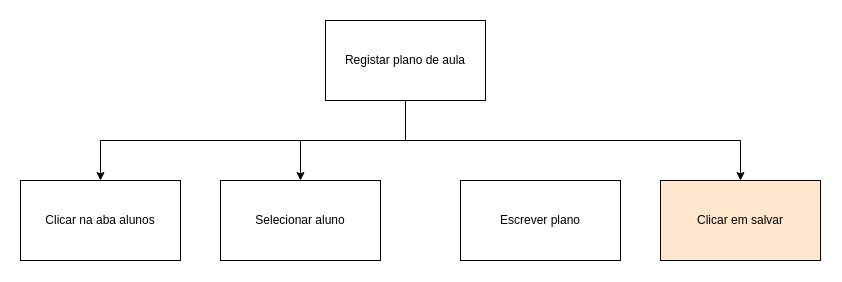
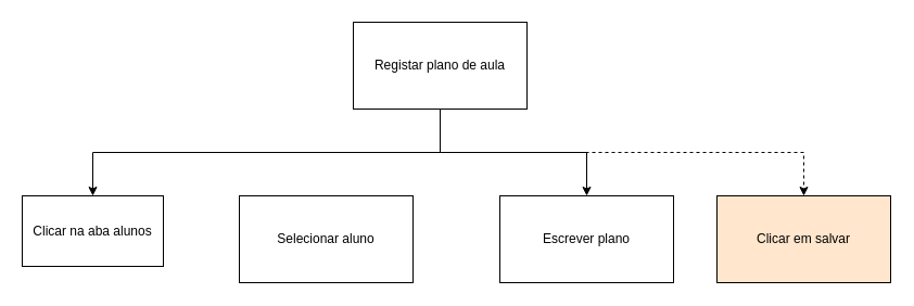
  <mxCell id="0" />
  <mxCell id="1" parent="0" />
  <mxCell id="2" style="edgeStyle=orthogonalEdgeStyle;rounded=0;orthogonalLoop=1;jettySize=auto;html=1;exitX=0.5;exitY=1;exitDx=0;exitDy=0;entryX=0.5;entryY=0;entryDx=0;entryDy=0;" edge="1" parent="1" source="6" target="7"><mxGeometry relative="1" as="geometry" /></mxCell>
- <mxCell id="3" style="edgeStyle=orthogonalEdgeStyle;rounded=0;orthogonalLoop=1;jettySize=auto;html=1;exitX=0.5;exitY=1;exitDx=0;exitDy=0;entryX=0.5;entryY=0;entryDx=0;entryDy=0;" edge="1" parent="1" source="6" target="8"><mxGeometry relative="1" as="geometry" /></mxCell>
- <mxCell id="5" style="edgeStyle=orthogonalEdgeStyle;rounded=0;orthogonalLoop=1;jettySize=auto;html=1;exitX=0.5;exitY=1;exitDx=0;exitDy=0;entryX=0.5;entryY=0;entryDx=0;entryDy=0;" edge="1" parent="1" source="6" target="10"><mxGeometry relative="1" as="geometry" /></mxCell>
+ <mxCell id="4" style="edgeStyle=orthogonalEdgeStyle;rounded=0;orthogonalLoop=1;jettySize=auto;html=1;exitX=0.5;exitY=1;exitDx=0;exitDy=0;entryX=0.5;entryY=0;entryDx=0;entryDy=0;" edge="1" parent="1" source="6" target="9"><mxGeometry relative="1" as="geometry" /></mxCell>
+ <mxCell id="5" style="edgeStyle=orthogonalEdgeStyle;rounded=0;orthogonalLoop=1;jettySize=auto;html=1;exitX=0.5;exitY=1;exitDx=0;exitDy=0;entryX=0.5;entryY=0;entryDx=0;entryDy=0;dashed=1;" edge="1" parent="1" source="6" target="10"><mxGeometry relative="1" as="geometry" /></mxCell>
  <mxCell id="6" value="Registar plano de aula" style="rounded=0;whiteSpace=wrap;html=1;" vertex="1" parent="1"><mxGeometry x="325" y="20" width="160" height="80" as="geometry" /></mxCell>
- <mxCell id="7" value="Clicar na aba alunos" style="rounded=0;whiteSpace=wrap;html=1;" vertex="1" parent="1"><mxGeometry y="180" width="160" height="80" as="geometry" x="20" /></mxCell>
+ <mxCell id="7" value="Clicar na aba alunos" style="rounded=0;whiteSpace=wrap;html=1;" vertex="1" parent="1"><mxGeometry x="20" y="180" width="130" height="65" as="geometry" /></mxCell>
  <mxCell id="8" value="Selecionar aluno" style="rounded=0;whiteSpace=wrap;html=1;" vertex="1" parent="1"><mxGeometry x="220" y="180" width="160" height="80" as="geometry" /></mxCell>
  <mxCell id="9" value="Escrever plano" style="rounded=0;whiteSpace=wrap;html=1;" vertex="1" parent="1"><mxGeometry x="460" y="180" width="160" height="80" as="geometry" /></mxCell>
  <mxCell id="10" value="Clicar em salvar" style="rounded=0;whiteSpace=wrap;html=1;fillColor=#ffe6cc;" vertex="1" parent="1"><mxGeometry x="660" y="180" width="160" height="80" as="geometry" /></mxCell>
